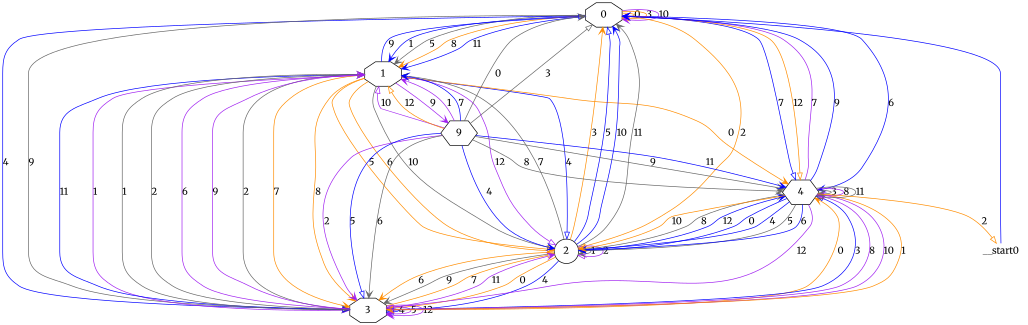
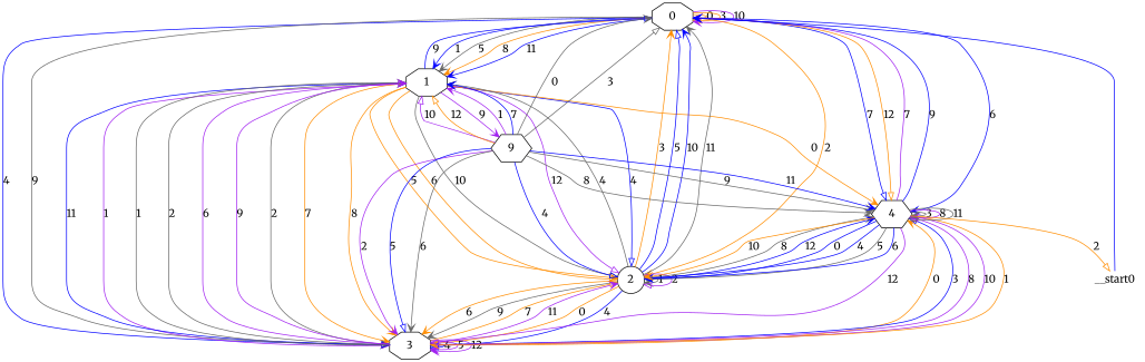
  digraph {
    fontname=Merriweather
    node [fontname=Merriweather shape=octagon]
    edge [arrowhead=vee color=blue fontname=Merriweather]
    n1 [label=0]
    n2 [label=1]
    n3 [label=2 shape=circle]
    n4 [label=3]
    n5 [label=4 shape=hexagon]
    n6 [label=9 shape=hexagon]
    __start0 [height=0 shape=none width=0]
    n1 -> n1 [color=darkorange label=0]
    n1 -> n1 [arrowhead=onormal color=darkorange label=3]
    n1 -> n1 [color=purple label=10]
    n1 -> n2 [label=1]
    n1 -> n2 [color=gray40 label=5]
    n1 -> n2 [color=darkorange label=8]
    n1 -> n2 [label=11]
-   n1 -> n3 [arrowhead=onormal color=darkorange label=2]
+   n1 -> n3 [color=darkorange label=2]
    n1 -> n4 [label=4]
    n1 -> n4 [arrowhead=onormal color=gray40 label=9]
    n1 -> n5 [label=6]
    n1 -> n5 [arrowhead=onormal label=7]
    n1 -> n5 [arrowhead=onormal color=darkorange label=12]
    n2 -> n1 [arrowhead=onormal label=9]
    n2 -> n3 [arrowhead=onormal label=4]
    n2 -> n3 [color=darkorange label=5]
    n2 -> n3 [arrowhead=onormal color=darkorange label=6]
    n2 -> n3 [arrowhead=onormal color=gray40 label=10]
    n2 -> n3 [arrowhead=onormal color=purple label=12]
    n2 -> n4 [arrowhead=onormal color=purple label=1]
    n2 -> n4 [color=gray40 label=2]
    n2 -> n4 [color=darkorange label=7]
    n2 -> n4 [color=darkorange label=8]
    n2 -> n4 [arrowhead=onormal label=11]
    n2 -> n5 [color=darkorange label=0]
    n2 -> n6 [color=purple label=9]
    n3 -> n1 [color=darkorange label=3]
    n3 -> n1 [arrowhead=onormal label=5]
    n3 -> n1 [label=10]
    n3 -> n1 [color=gray40 label=11]
-   n3 -> n2 [color=gray40 label=7]
+   n3 -> n2 [color=gray40 label=4]
    n3 -> n3 [color=gray40 label=1]
    n3 -> n3 [arrowhead=onormal color=purple label=2]
    n3 -> n4 [arrowhead=onormal color=darkorange label=0]
    n3 -> n4 [arrowhead=onormal label=4]
    n3 -> n4 [color=darkorange label=6]
    n3 -> n4 [color=gray40 label=9]
    n3 -> n5 [color=gray40 label=8]
    n3 -> n5 [label=12]
    n4 -> n2 [arrowhead=onormal color=gray40 label=1]
    n4 -> n2 [color=gray40 label=2]
    n4 -> n2 [arrowhead=onormal color=purple label=6]
    n4 -> n2 [color=purple label=9]
    n4 -> n3 [arrowhead=onormal color=darkorange label=7]
    n4 -> n3 [color=purple label=11]
    n4 -> n4 [arrowhead=onormal label=4]
    n4 -> n4 [color=purple label=5]
    n4 -> n4 [color=purple label=12]
    n4 -> n5 [color=darkorange label=0]
    n4 -> n5 [arrowhead=onormal label=3]
    n4 -> n5 [arrowhead=onormal color=purple label=8]
    n4 -> n5 [color=purple label=10]
    n5 -> n1 [color=purple label=7]
    n5 -> n1 [label=9]
    n5 -> n3 [arrowhead=onormal label=0]
    n5 -> n3 [arrowhead=onormal label=4]
    n5 -> n3 [arrowhead=onormal color=gray40 label=5]
    n5 -> n3 [label=6]
    n5 -> n3 [color=darkorange label=10]
    n5 -> n4 [color=darkorange label=1]
    n5 -> n4 [arrowhead=onormal color=purple label=12]
    n5 -> n5 [color=gray40 label=3]
    n5 -> n5 [arrowhead=onormal color=purple label=8]
    n5 -> n5 [arrowhead=onormal color=gray40 label=11]
    n5 -> __start0 [arrowhead=onormal color=darkorange label=2]
    n6 -> n1 [color=gray40 label=0]
    n6 -> n1 [arrowhead=onormal color=gray40 label=3]
    n6 -> n2 [color=purple label=1]
    n6 -> n2 [label=7]
    n6 -> n2 [arrowhead=onormal color=purple label=10]
    n6 -> n2 [arrowhead=onormal color=darkorange label=12]
-   n6 -> n3 [label=4]
+   n6 -> n3 [arrowhead=onormal label=4]
    n6 -> n4 [color=purple label=2]
    n6 -> n4 [arrowhead=onormal label=5]
    n6 -> n4 [color=gray40 label=6]
    n6 -> n5 [color=gray40 label=8]
    n6 -> n5 [color=gray40 label=9]
    n6 -> n5 [label=11]
    __start0 -> n1
  }
